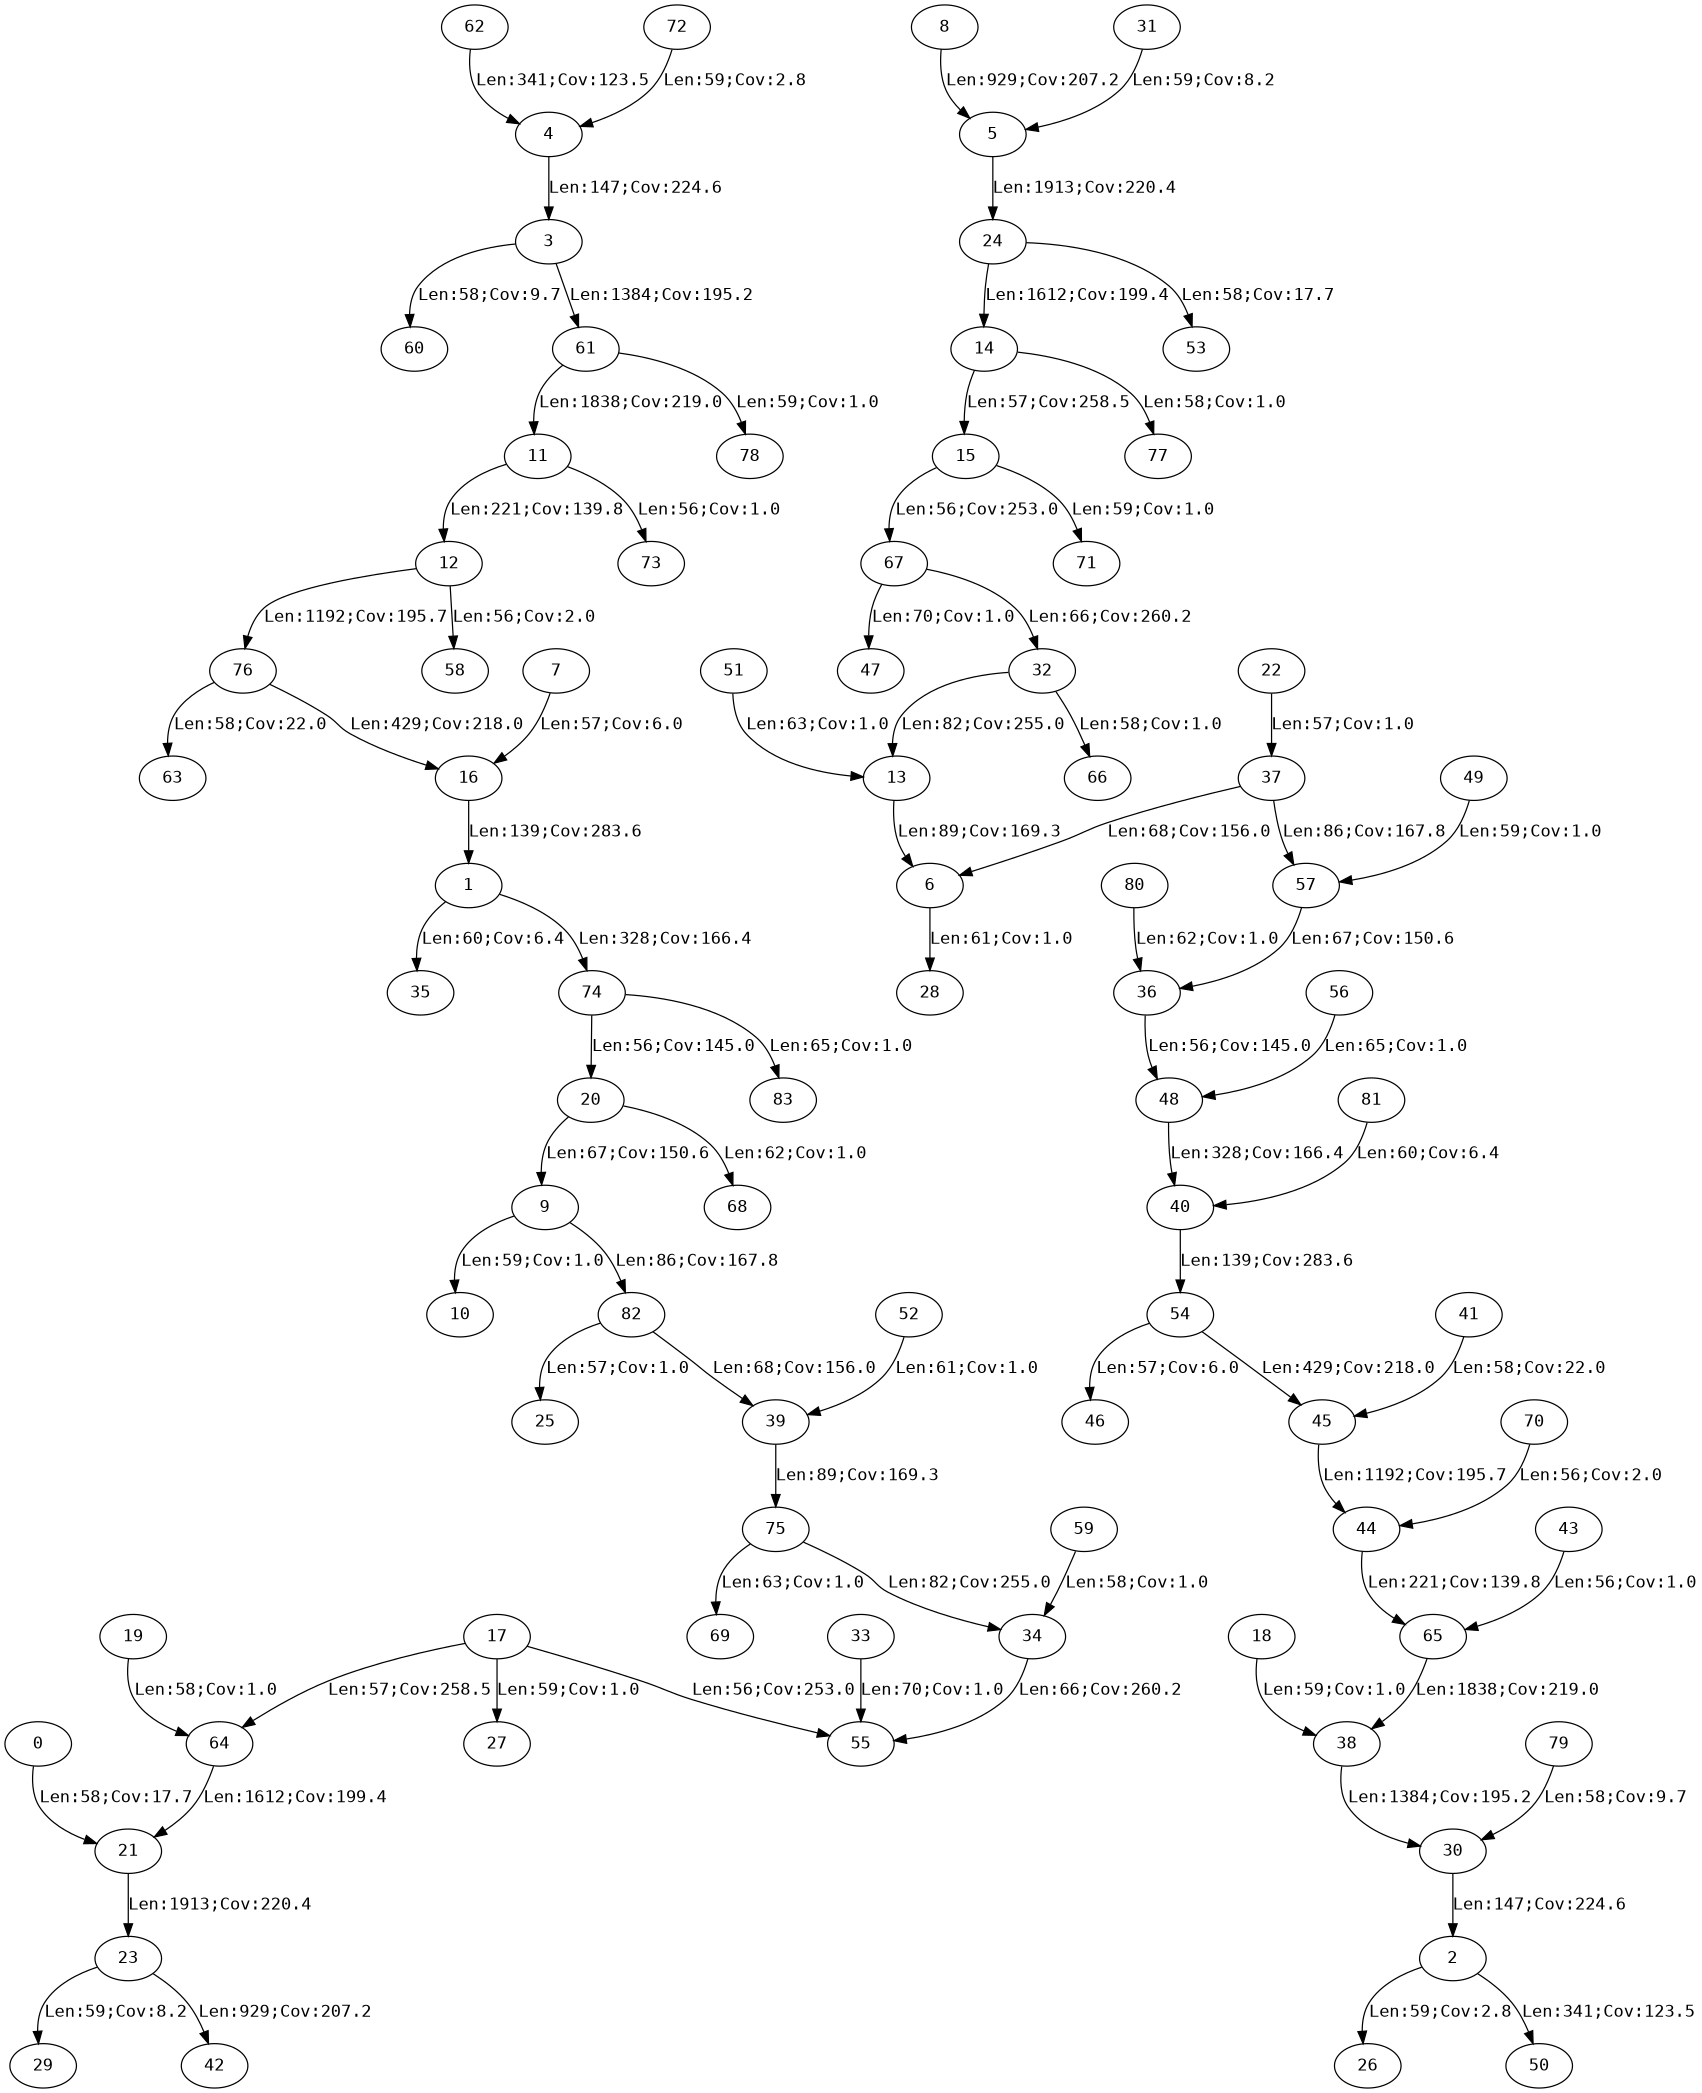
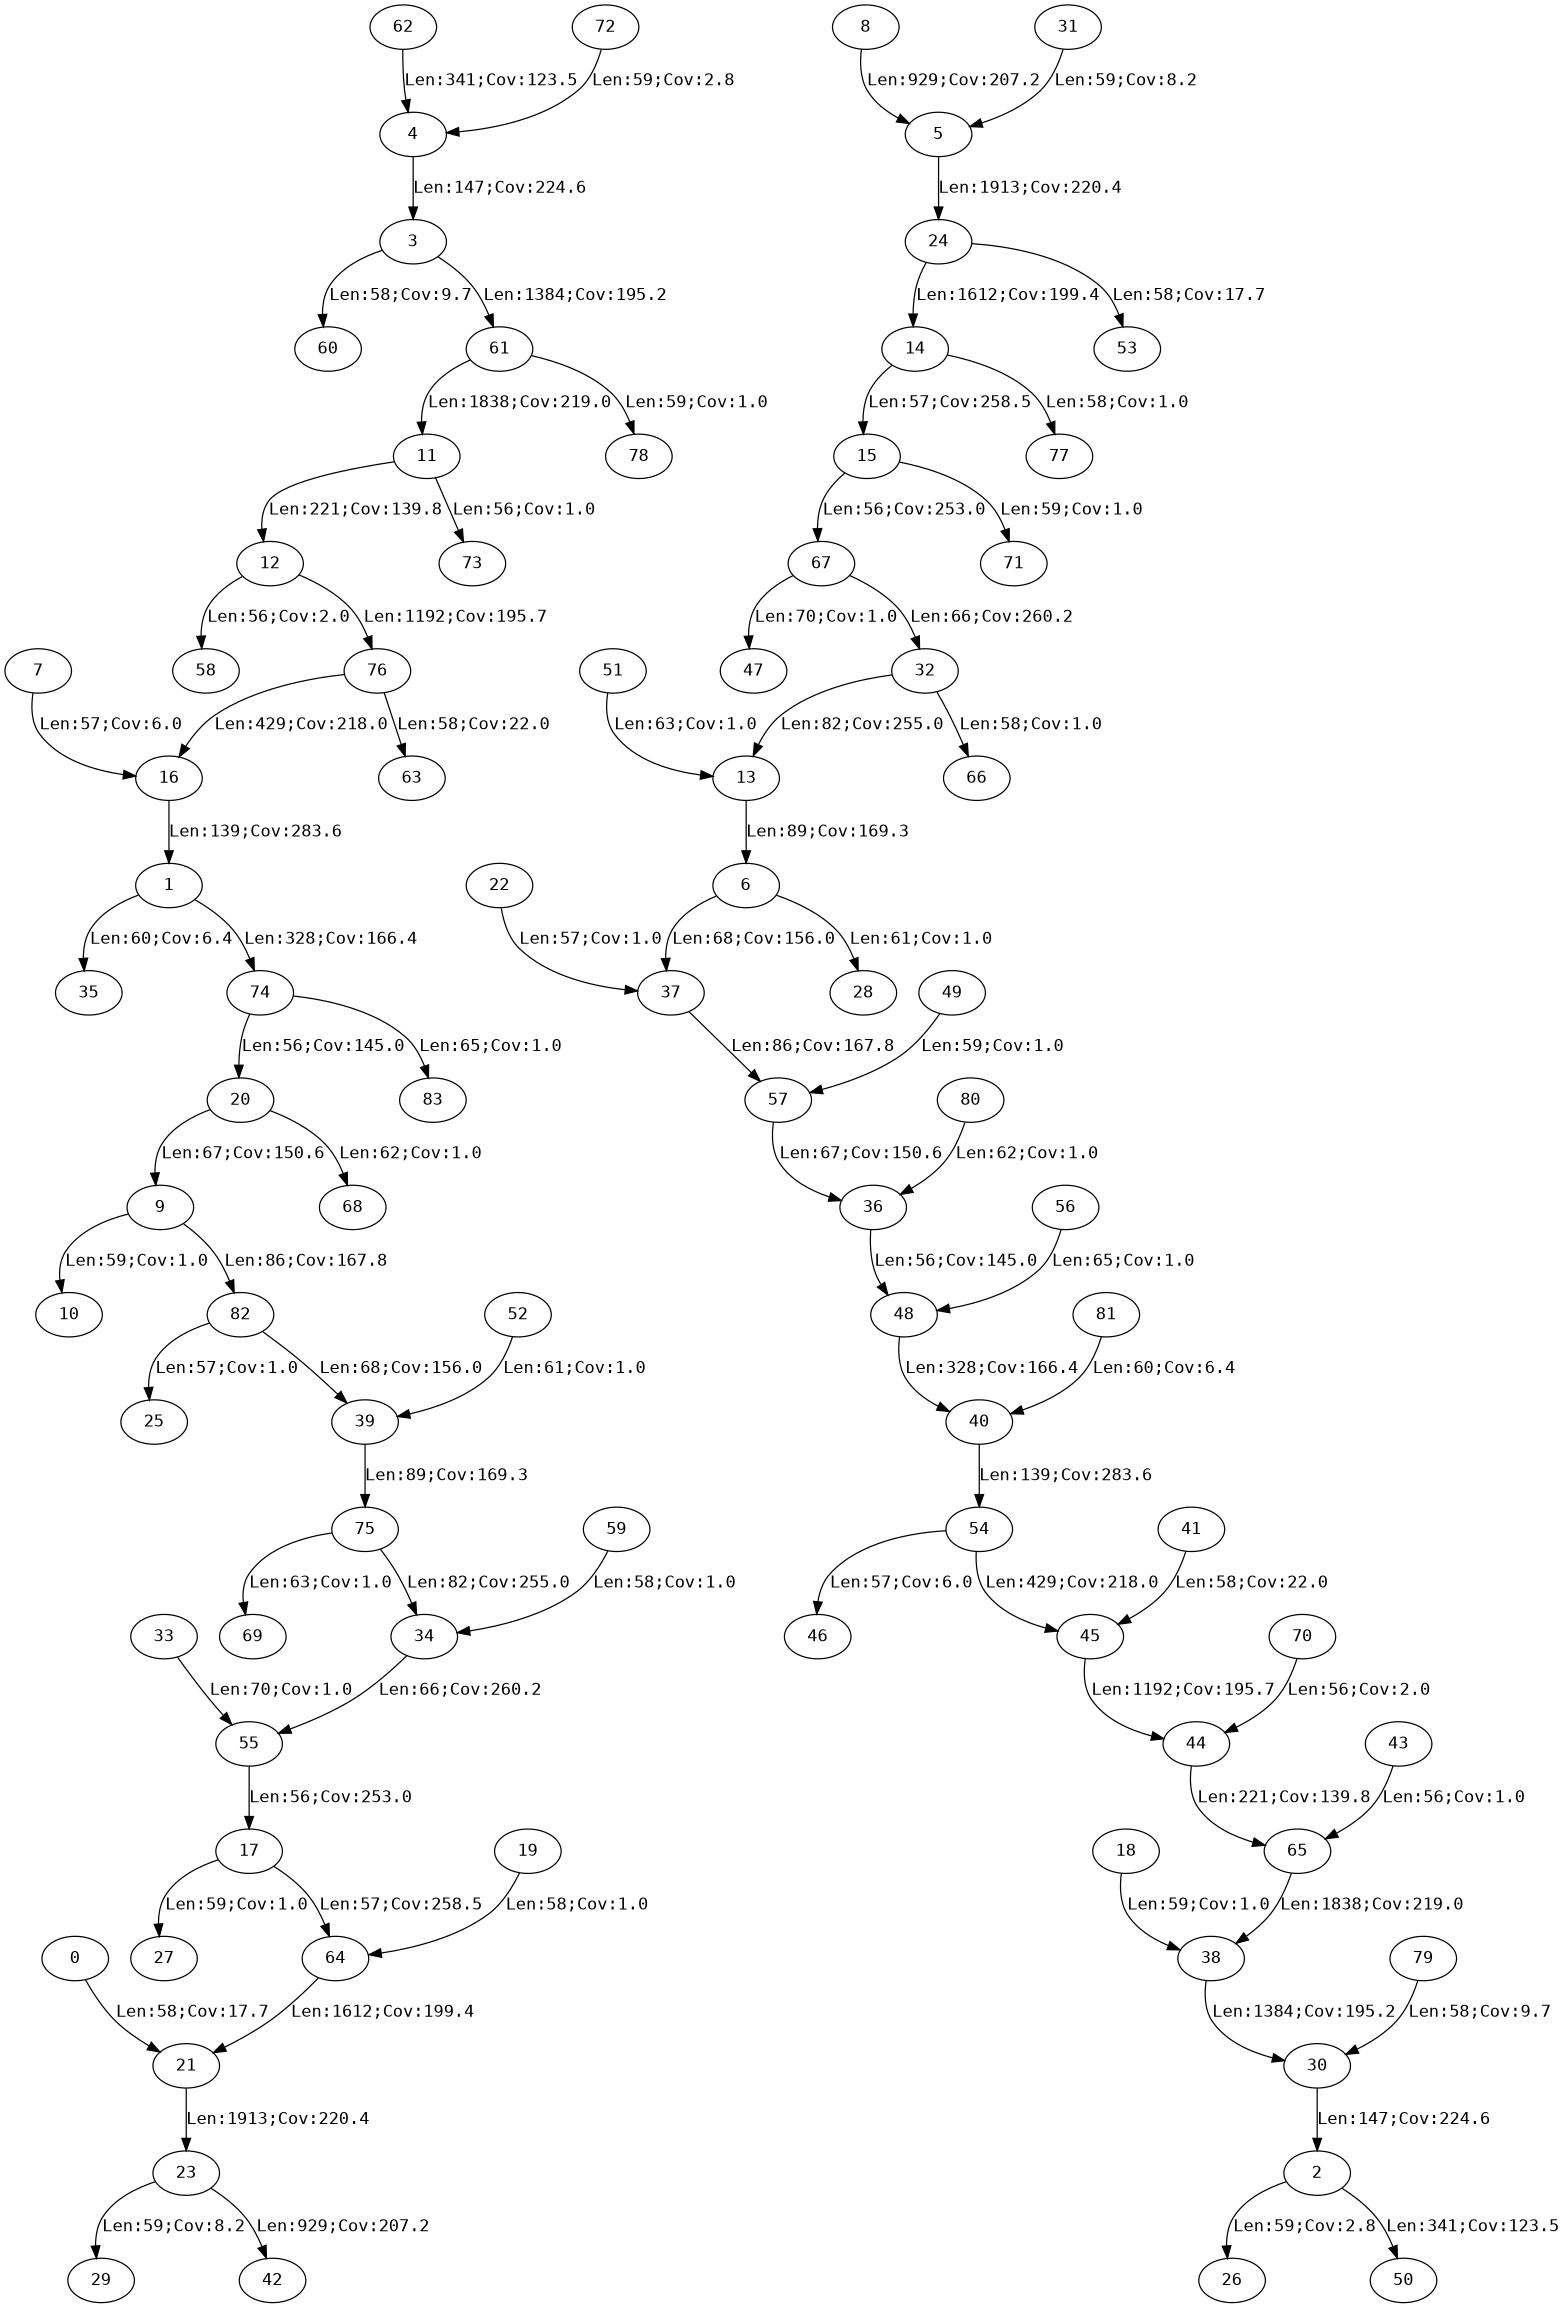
  digraph {
    fontname="DejaVu Sans Mono"
    node [fontname="DejaVu Sans Mono"]
    edge [fontname="DejaVu Sans Mono"]
    0
    21
    23
    1
    35
    74
    20
    83
    2
    26
    50
    3
    60
    61
    11
    78
    4
    5
    24
    14
    53
    6
    28
    37
    57
    7
    16
    8
    9
    10
    82
    39
    25
    12
    73
    58
    76
    63
    13
    15
    77
    67
    71
    32
    47
    17
    64
    27
    18
    38
    30
    19
    68
    29
    42
    22
    31
    66
    33
    55
    34
    36
    48
    40
    75
    69
    54
    45
    46
    41
    44
    43
    65
    49
    51
    52
    56
    59
    62
    70
    72
    79
    80
    81
    0 -> 21 [label="Len:58;Cov:17.7"]
    21 -> 23 [label="Len:1913;Cov:220.4"]
    23 -> 29 [label="Len:59;Cov:8.2"]
    23 -> 42 [label="Len:929;Cov:207.2"]
    1 -> 35 [label="Len:60;Cov:6.4"]
    1 -> 74 [label="Len:328;Cov:166.4"]
    74 -> 20 [label="Len:56;Cov:145.0"]
    74 -> 83 [label="Len:65;Cov:1.0"]
    20 -> 9 [label="Len:67;Cov:150.6"]
    20 -> 68 [label="Len:62;Cov:1.0"]
    2 -> 26 [label="Len:59;Cov:2.8"]
    2 -> 50 [label="Len:341;Cov:123.5"]
    3 -> 60 [label="Len:58;Cov:9.7"]
    3 -> 61 [label="Len:1384;Cov:195.2"]
    61 -> 11 [label="Len:1838;Cov:219.0"]
    61 -> 78 [label="Len:59;Cov:1.0"]
    11 -> 12 [label="Len:221;Cov:139.8"]
    11 -> 73 [label="Len:56;Cov:1.0"]
    4 -> 3 [label="Len:147;Cov:224.6"]
    5 -> 24 [label="Len:1913;Cov:220.4"]
    24 -> 14 [label="Len:1612;Cov:199.4"]
    24 -> 53 [label="Len:58;Cov:17.7"]
    14 -> 15 [label="Len:57;Cov:258.5"]
    14 -> 77 [label="Len:58;Cov:1.0"]
    6 -> 28 [label="Len:61;Cov:1.0"]
-   37 -> 6 [label="Len:68;Cov:156.0"]
+   6 -> 37 [label="Len:68;Cov:156.0"]
    37 -> 57 [label="Len:86;Cov:167.8"]
    57 -> 36 [label="Len:67;Cov:150.6"]
    7 -> 16 [label="Len:57;Cov:6.0"]
    16 -> 1 [label="Len:139;Cov:283.6"]
    8 -> 5 [label="Len:929;Cov:207.2"]
    9 -> 10 [label="Len:59;Cov:1.0"]
    9 -> 82 [label="Len:86;Cov:167.8"]
    82 -> 39 [label="Len:68;Cov:156.0"]
    82 -> 25 [label="Len:57;Cov:1.0"]
    39 -> 75 [label="Len:89;Cov:169.3"]
    12 -> 58 [label="Len:56;Cov:2.0"]
    12 -> 76 [label="Len:1192;Cov:195.7"]
    76 -> 16 [label="Len:429;Cov:218.0"]
    76 -> 63 [label="Len:58;Cov:22.0"]
    13 -> 6 [label="Len:89;Cov:169.3"]
    15 -> 67 [label="Len:56;Cov:253.0"]
    15 -> 71 [label="Len:59;Cov:1.0"]
    67 -> 32 [label="Len:66;Cov:260.2"]
    67 -> 47 [label="Len:70;Cov:1.0"]
    32 -> 13 [label="Len:82;Cov:255.0"]
    32 -> 66 [label="Len:58;Cov:1.0"]
    17 -> 64 [label="Len:57;Cov:258.5"]
    17 -> 27 [label="Len:59;Cov:1.0"]
    64 -> 21 [label="Len:1612;Cov:199.4"]
    18 -> 38 [label="Len:59;Cov:1.0"]
    38 -> 30 [label="Len:1384;Cov:195.2"]
    30 -> 2 [label="Len:147;Cov:224.6"]
    19 -> 64 [label="Len:58;Cov:1.0"]
    22 -> 37 [label="Len:57;Cov:1.0"]
    31 -> 5 [label="Len:59;Cov:8.2"]
    33 -> 55 [label="Len:70;Cov:1.0"]
-   17 -> 55 [label="Len:56;Cov:253.0"]
+   55 -> 17 [label="Len:56;Cov:253.0"]
    34 -> 55 [label="Len:66;Cov:260.2"]
    36 -> 48 [label="Len:56;Cov:145.0"]
    48 -> 40 [label="Len:328;Cov:166.4"]
    40 -> 54 [label="Len:139;Cov:283.6"]
    75 -> 34 [label="Len:82;Cov:255.0"]
    75 -> 69 [label="Len:63;Cov:1.0"]
    54 -> 45 [label="Len:429;Cov:218.0"]
    54 -> 46 [label="Len:57;Cov:6.0"]
    45 -> 44 [label="Len:1192;Cov:195.7"]
    41 -> 45 [label="Len:58;Cov:22.0"]
    44 -> 65 [label="Len:221;Cov:139.8"]
    43 -> 65 [label="Len:56;Cov:1.0"]
    65 -> 38 [label="Len:1838;Cov:219.0"]
    49 -> 57 [label="Len:59;Cov:1.0"]
    51 -> 13 [label="Len:63;Cov:1.0"]
    52 -> 39 [label="Len:61;Cov:1.0"]
    56 -> 48 [label="Len:65;Cov:1.0"]
    59 -> 34 [label="Len:58;Cov:1.0"]
    62 -> 4 [label="Len:341;Cov:123.5"]
    70 -> 44 [label="Len:56;Cov:2.0"]
    72 -> 4 [label="Len:59;Cov:2.8"]
    79 -> 30 [label="Len:58;Cov:9.7"]
    80 -> 36 [label="Len:62;Cov:1.0"]
    81 -> 40 [label="Len:60;Cov:6.4"]
  }
